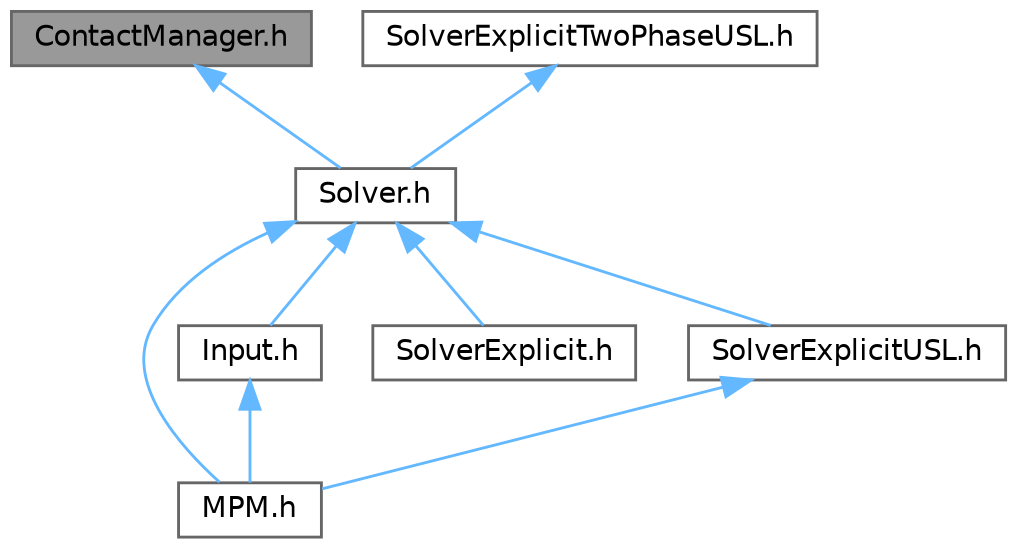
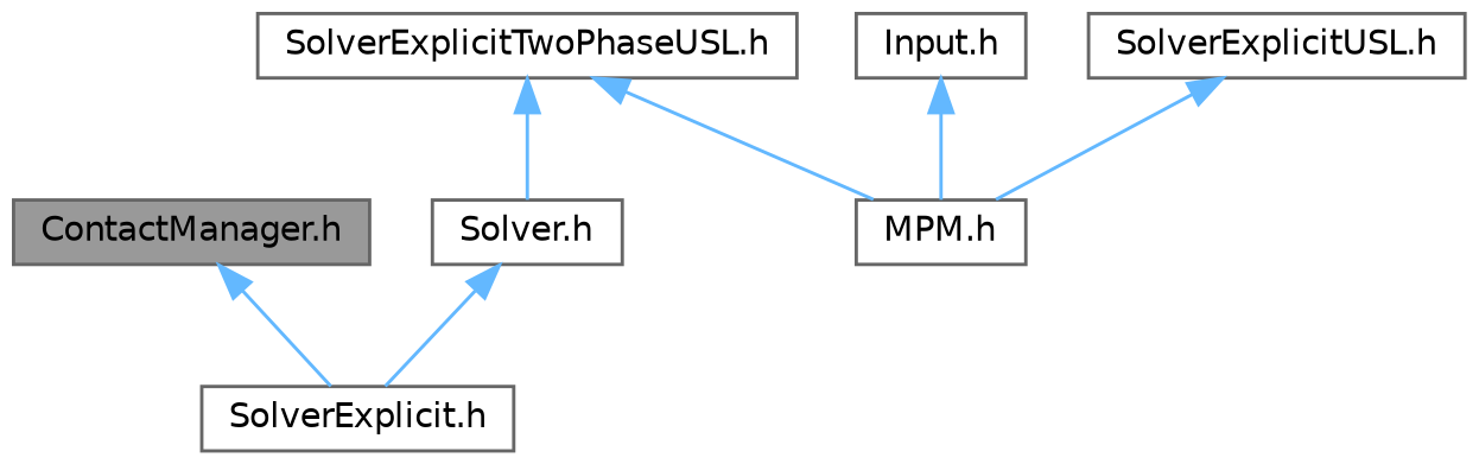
  digraph {
    node [color=grey40 fillcolor=white fontname=Helvetica fontsize=10 shape=box style=filled]
    edge [color=steelblue1 dir=back fontname=Helvetica fontsize=10 labelfontname=Helvetica labelfontsize=10 style=solid]
    n1 [color=gray40 fillcolor=grey60 fontcolor=black height=0.2 label="ContactManager.h" width=0.4]
    n2 [height=0.2 label="Solver.h" width=0.4]
    n3 [height=0.2 label="MPM.h" width=0.4]
    n4 [height=0.2 label="Input.h" width=0.4]
    n5 [height=0.2 label="SolverExplicit.h" width=0.4]
    n6 [height=0.2 label="SolverExplicitUSL.h" width=0.4]
    n7 [height=0.2 label="SolverExplicitTwoPhaseUSL.h" width=0.4]
-   n1 -> n2
-   n2 -> n3
-   n2 -> n4
+   n1 -> n5
+   n7 -> n3
    n2 -> n5
-   n2 -> n6
    n4 -> n3
    n6 -> n3
    n7 -> n2
  }
